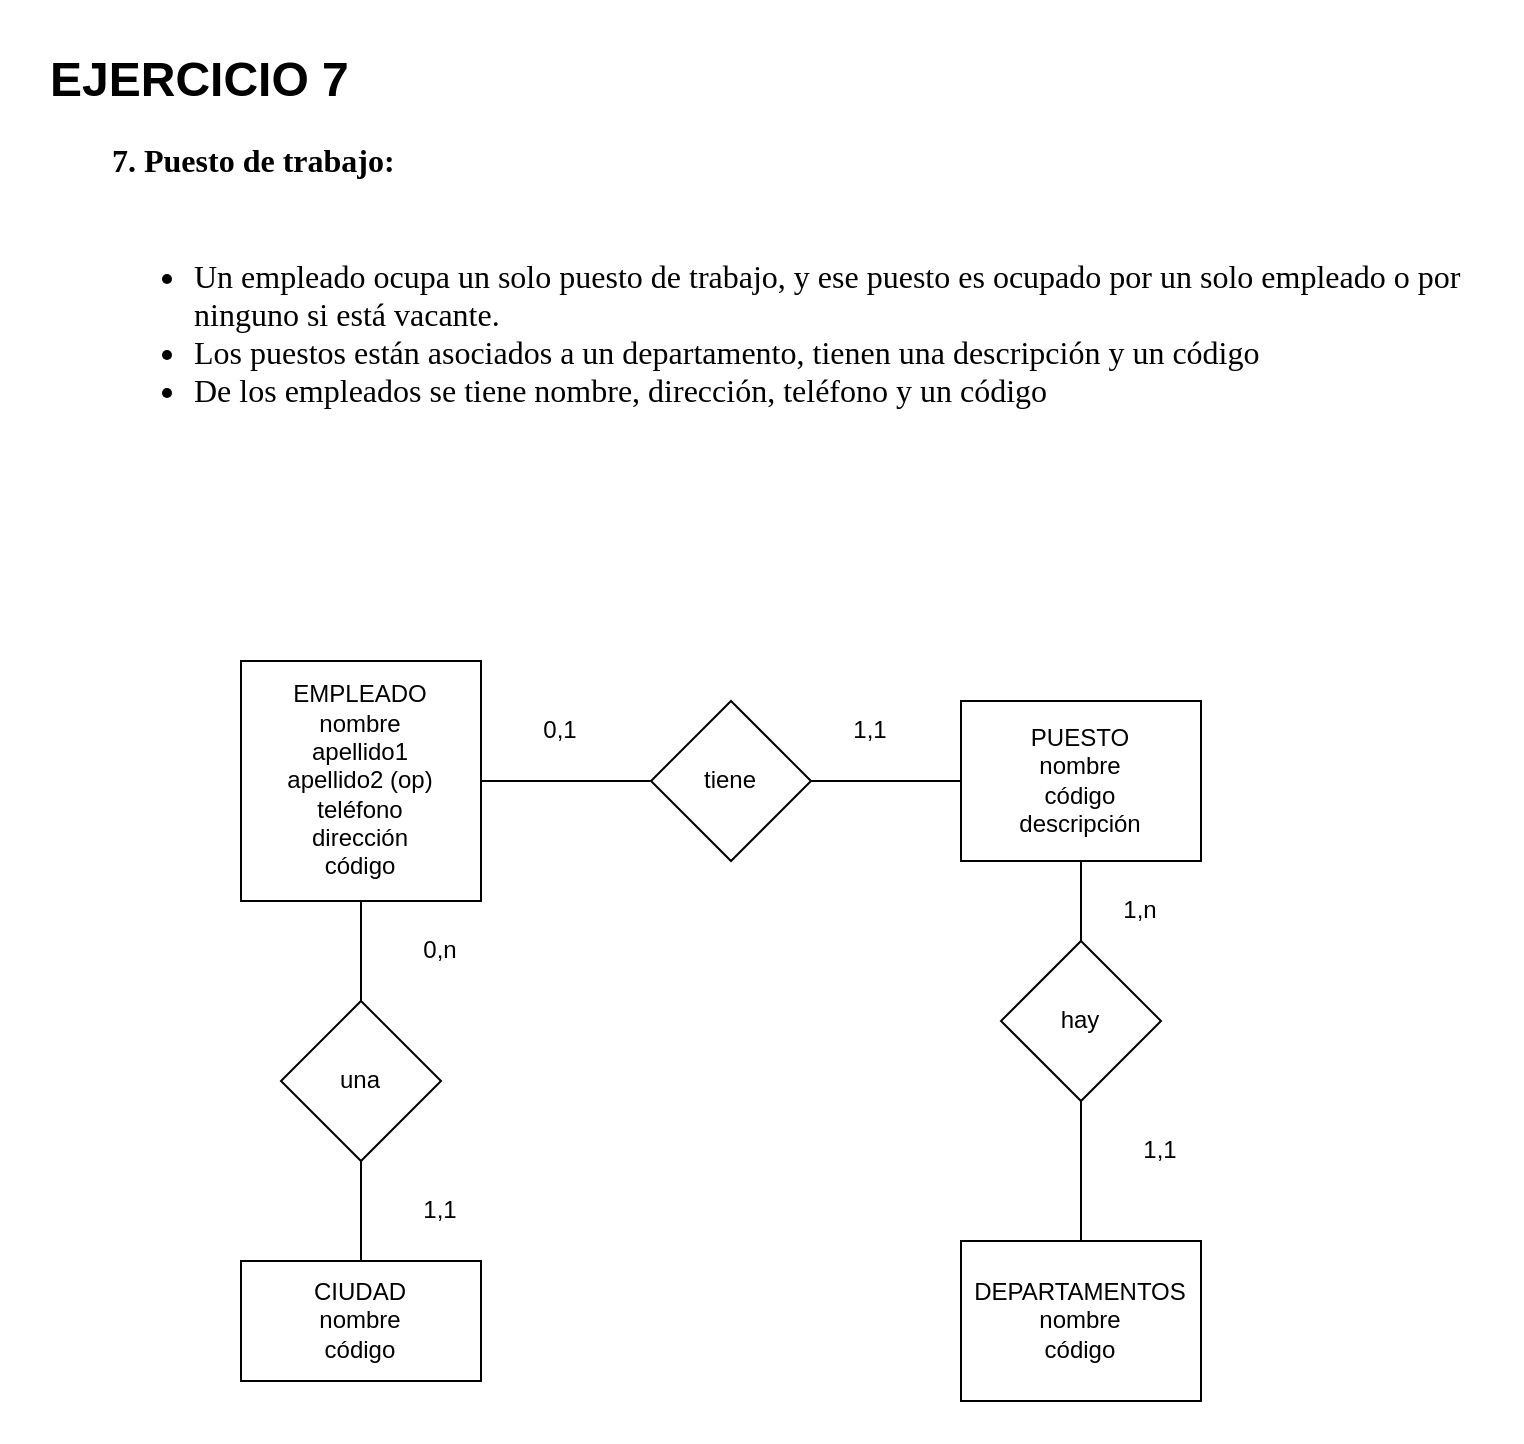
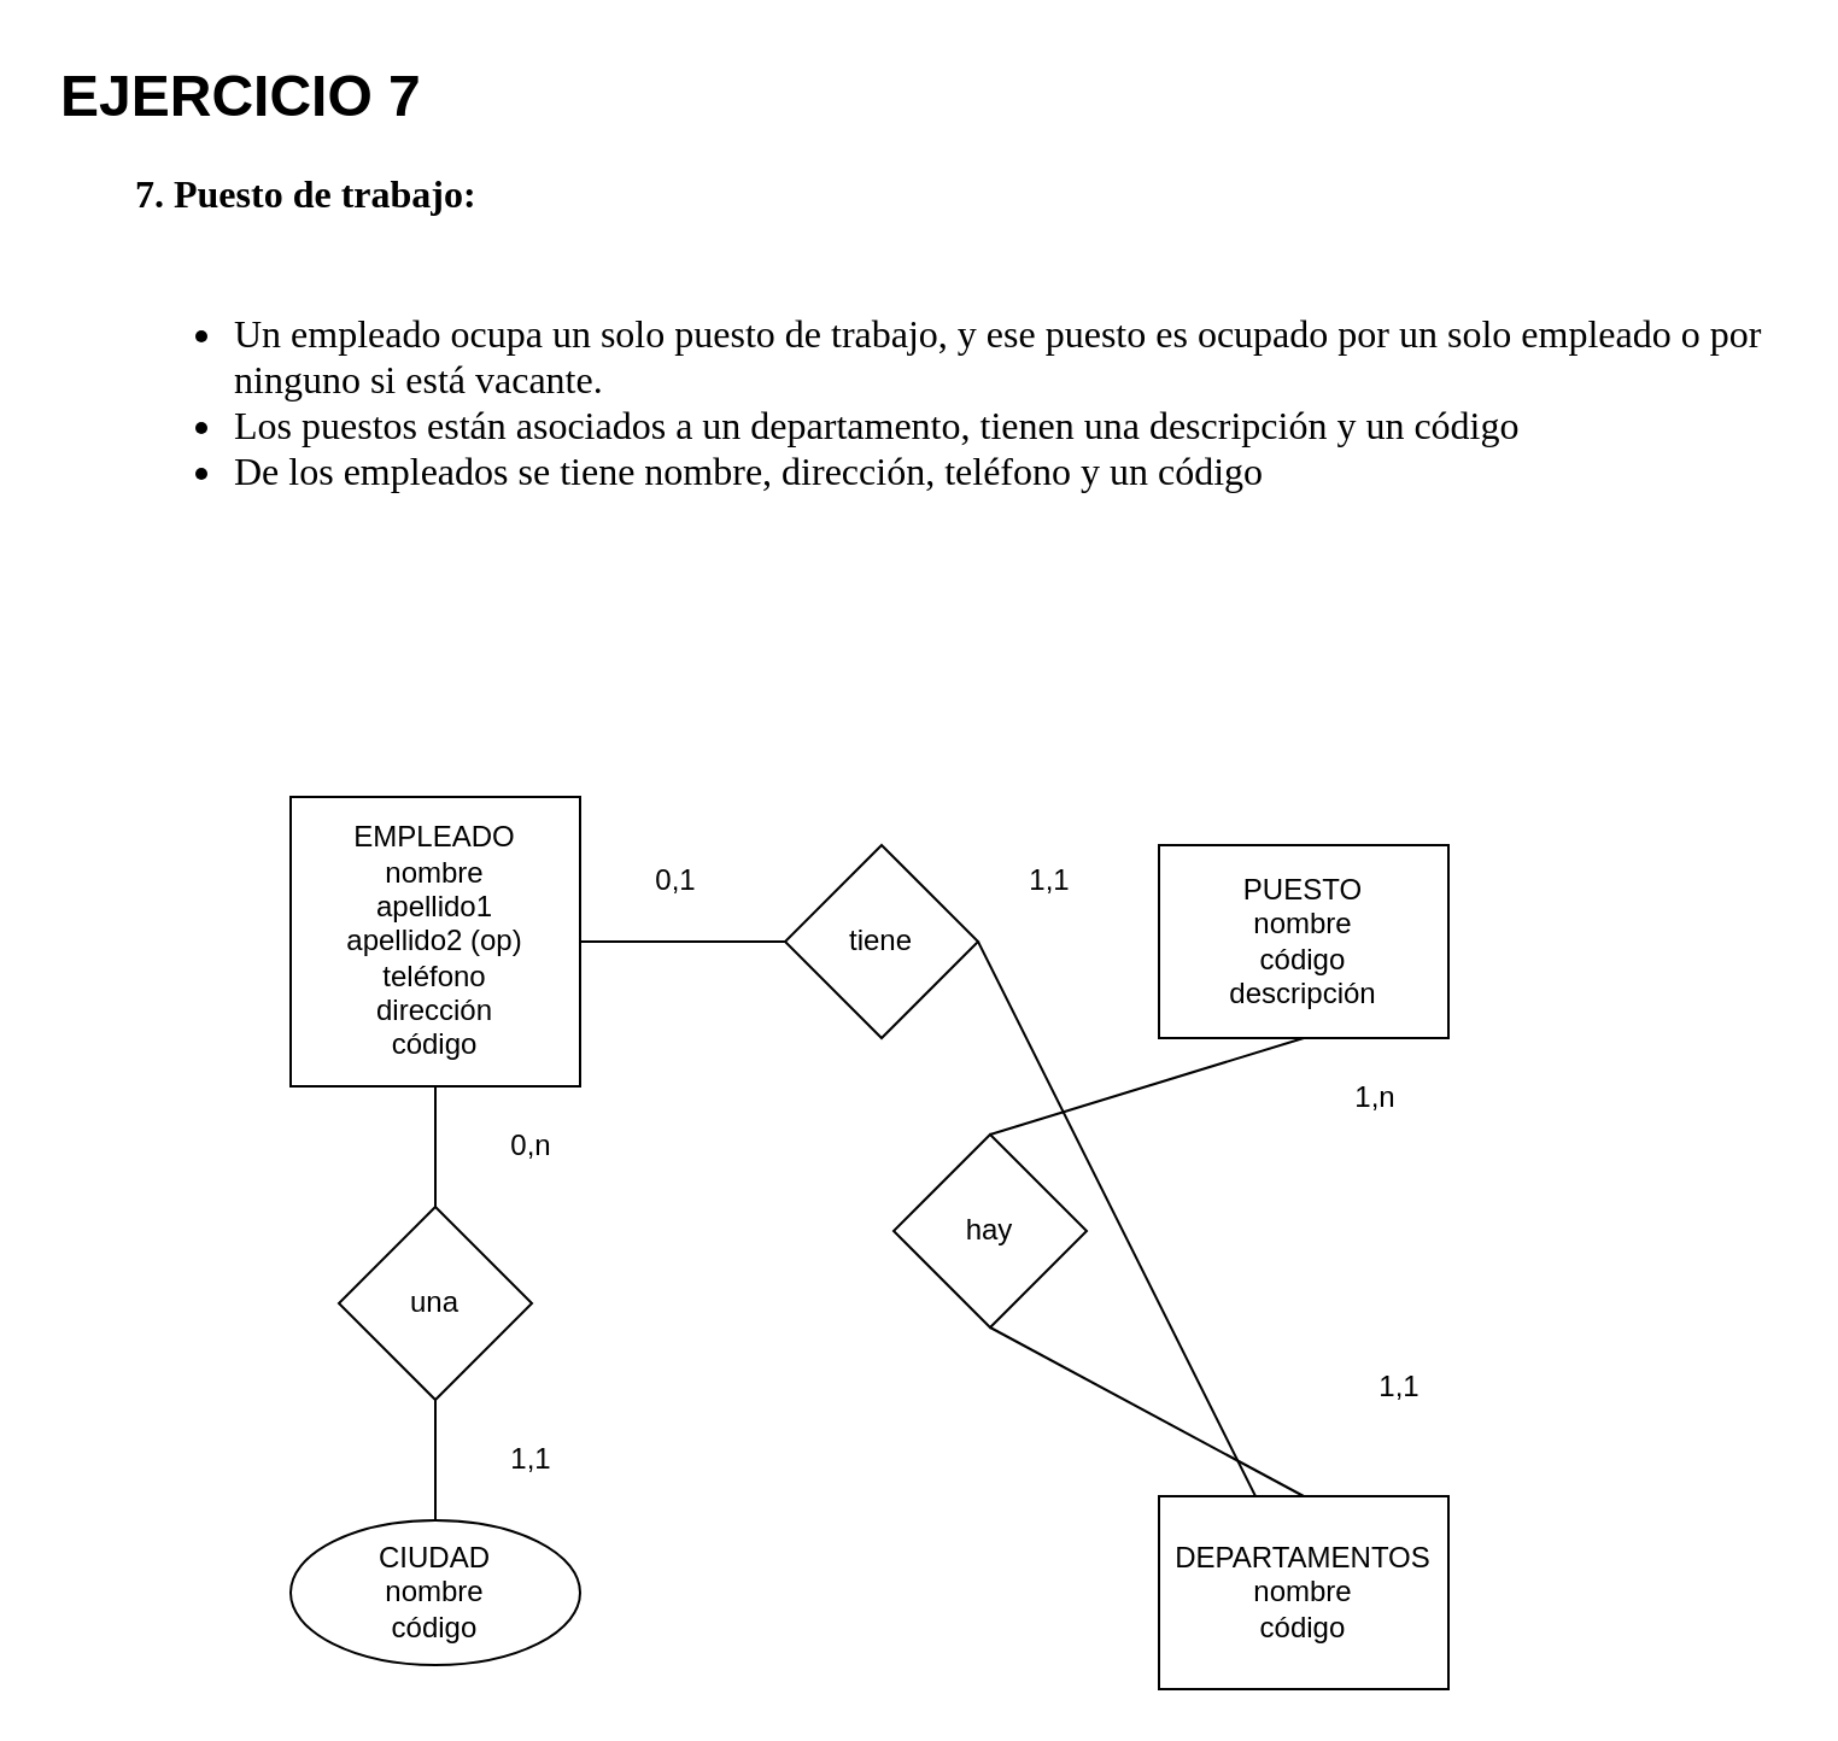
  <mxCell id="0" />
  <mxCell id="1" parent="0" />
  <mxCell id="2" value="&lt;h1&gt;EJERCICIO 7&lt;/h1&gt;&lt;ol start=&quot;7&quot; style=&quot;margin-top:0;margin-bottom:0;padding-inline-start:48px;&quot;&gt;&lt;li aria-level=&quot;1&quot; style=&quot;list-style-type: decimal; font-size: 12pt; font-family: &amp;quot;Liberation Serif&amp;quot;; color: rgb(0, 0, 0); background-color: transparent; font-weight: 700; font-style: normal; font-variant: normal; text-decoration: none; vertical-align: baseline; margin-left: -0.75pt;&quot; dir=&quot;ltr&quot;&gt;&lt;p role=&quot;presentation&quot; style=&quot;line-height:1.2;margin-top:0pt;margin-bottom:0pt;&quot; dir=&quot;ltr&quot;&gt;&lt;span style=&quot;font-size: 12pt; font-family: &amp;quot;Liberation Serif&amp;quot;; color: rgb(0, 0, 0); background-color: transparent; font-weight: 700; font-style: normal; font-variant: normal; text-decoration: none; vertical-align: baseline;&quot;&gt;Puesto de trabajo:&lt;/span&gt;&lt;/p&gt;&lt;/li&gt;&lt;/ol&gt;&lt;p&gt;&lt;span id=&quot;docs-internal-guid-f45c1495-7fff-3848-0708-7a09634c4c48&quot;&gt;&lt;br&gt;&lt;/span&gt;&lt;/p&gt;&lt;ul style=&quot;margin-top:0;margin-bottom:0;padding-inline-start:48px;&quot;&gt;&lt;li aria-level=&quot;1&quot; style=&quot;list-style-type: disc; font-size: 12pt; font-family: &amp;quot;Liberation Serif&amp;quot;; color: rgb(0, 0, 0); background-color: transparent; font-weight: 400; font-style: normal; font-variant: normal; text-decoration: none; vertical-align: baseline; margin-left: 18pt;&quot; dir=&quot;ltr&quot;&gt;&lt;p role=&quot;presentation&quot; style=&quot;line-height:1.2;margin-top:0pt;margin-bottom:0pt;&quot; dir=&quot;ltr&quot;&gt;&lt;span style=&quot;font-size: 12pt; font-family: &amp;quot;Liberation Serif&amp;quot;; color: rgb(0, 0, 0); background-color: transparent; font-weight: 400; font-style: normal; font-variant: normal; text-decoration: none; vertical-align: baseline;&quot;&gt;Un empleado ocupa un solo puesto de trabajo, y ese puesto es ocupado por un solo empleado o por ninguno si está vacante.&amp;nbsp;&lt;/span&gt;&lt;/p&gt;&lt;/li&gt;&lt;li aria-level=&quot;1&quot; style=&quot;list-style-type: disc; font-size: 12pt; font-family: &amp;quot;Liberation Serif&amp;quot;; color: rgb(0, 0, 0); background-color: transparent; font-weight: 400; font-style: normal; font-variant: normal; text-decoration: none; vertical-align: baseline; margin-left: 18pt;&quot; dir=&quot;ltr&quot;&gt;&lt;p role=&quot;presentation&quot; style=&quot;line-height:1.2;margin-top:0pt;margin-bottom:0pt;&quot; dir=&quot;ltr&quot;&gt;&lt;span style=&quot;font-size: 12pt; font-family: &amp;quot;Liberation Serif&amp;quot;; color: rgb(0, 0, 0); background-color: transparent; font-weight: 400; font-style: normal; font-variant: normal; text-decoration: none; vertical-align: baseline;&quot;&gt;Los puestos están asociados a un departamento, tienen una descripción y un código&lt;/span&gt;&lt;/p&gt;&lt;/li&gt;&lt;li aria-level=&quot;1&quot; style=&quot;list-style-type: disc; font-size: 12pt; font-family: &amp;quot;Liberation Serif&amp;quot;; color: rgb(0, 0, 0); background-color: transparent; font-weight: 400; font-style: normal; font-variant: normal; text-decoration: none; vertical-align: baseline; margin-left: 18pt;&quot; dir=&quot;ltr&quot;&gt;&lt;p role=&quot;presentation&quot; style=&quot;line-height:1.2;margin-top:0pt;margin-bottom:0pt;&quot; dir=&quot;ltr&quot;&gt;&lt;span style=&quot;font-size: 12pt; font-family: &amp;quot;Liberation Serif&amp;quot;; color: rgb(0, 0, 0); background-color: transparent; font-weight: 400; font-style: normal; font-variant: normal; text-decoration: none; vertical-align: baseline;&quot;&gt;De los empleados se tiene nombre, dirección, teléfono y un código&lt;/span&gt;&lt;/p&gt;&lt;/li&gt;&lt;/ul&gt;" style="text;html=1;strokeColor=none;fillColor=none;spacing=5;spacingTop=-20;whiteSpace=wrap;overflow=hidden;rounded=0;" vertex="1" parent="1"><mxGeometry x="20" y="20" width="720" height="220" as="geometry" /></mxCell>
  <mxCell id="3" value="EMPLEADO&lt;br&gt;nombre&lt;br&gt;apellido1&lt;br&gt;apellido2 (op)&lt;br&gt;teléfono&lt;br&gt;dirección&lt;br&gt;código" style="rounded=0;whiteSpace=wrap;html=1;" vertex="1" parent="1"><mxGeometry x="120" y="330" width="120" height="120" as="geometry" /></mxCell>
- <mxCell id="4" value="" style="endArrow=none;html=1;rounded=0;exitX=1;exitY=0.5;exitDx=0;exitDy=0;startArrow=none;entryX=0;entryY=0.5;entryDx=0;entryDy=0;" edge="1" parent="1" source="5" target="7"><mxGeometry width="50" height="50" relative="1" as="geometry"><mxPoint x="260" y="410" as="sourcePoint" /><mxPoint x="480" y="390" as="targetPoint" /></mxGeometry></mxCell>
+ <mxCell id="4" value="" style="endArrow=none;html=1;rounded=0;exitX=1;exitY=0.5;exitDx=0;exitDy=0;startArrow=none;" edge="1" parent="1" source="5" target="10"><mxGeometry width="50" height="50" relative="1" as="geometry"><mxPoint x="260" y="410" as="sourcePoint" /><mxPoint x="480" y="390" as="targetPoint" /></mxGeometry></mxCell>
  <mxCell id="5" value="tiene" style="rhombus;whiteSpace=wrap;html=1;" vertex="1" parent="1"><mxGeometry x="325" y="350" width="80" height="80" as="geometry" /></mxCell>
  <mxCell id="6" value="" style="endArrow=none;html=1;rounded=0;exitX=1;exitY=0.5;exitDx=0;exitDy=0;" edge="1" parent="1" source="3" target="5"><mxGeometry width="50" height="50" relative="1" as="geometry"><mxPoint x="240" y="390" as="sourcePoint" /><mxPoint x="480" y="390" as="targetPoint" /></mxGeometry></mxCell>
  <mxCell id="7" value="PUESTO&lt;br&gt;nombre&lt;br&gt;código&lt;br&gt;descripción" style="rounded=0;whiteSpace=wrap;html=1;" vertex="1" parent="1"><mxGeometry x="480" y="350" width="120" height="80" as="geometry" /></mxCell>
  <mxCell id="8" value="0,1" style="text;html=1;strokeColor=none;fillColor=none;align=center;verticalAlign=middle;whiteSpace=wrap;rounded=0;" vertex="1" parent="1"><mxGeometry x="250" y="350" width="60" height="30" as="geometry" /></mxCell>
  <mxCell id="9" value="1,1" style="text;html=1;strokeColor=none;fillColor=none;align=center;verticalAlign=middle;whiteSpace=wrap;rounded=0;" vertex="1" parent="1"><mxGeometry x="405" y="350" width="60" height="30" as="geometry" /></mxCell>
  <mxCell id="10" value="DEPARTAMENTOS&lt;br&gt;nombre&lt;br&gt;código" style="rounded=0;whiteSpace=wrap;html=1;" vertex="1" parent="1"><mxGeometry x="480" y="620" width="120" height="80" as="geometry" /></mxCell>
  <mxCell id="11" value="" style="endArrow=none;html=1;rounded=0;exitX=0.5;exitY=0;exitDx=0;exitDy=0;entryX=0.5;entryY=1;entryDx=0;entryDy=0;startArrow=none;" edge="1" parent="1" source="12" target="7"><mxGeometry width="50" height="50" relative="1" as="geometry"><mxPoint x="490" y="350" as="sourcePoint" /><mxPoint x="560" y="450" as="targetPoint" /></mxGeometry></mxCell>
- <mxCell id="12" value="hay" style="rhombus;whiteSpace=wrap;html=1;" vertex="1" parent="1"><mxGeometry x="500" y="470" width="80" height="80" as="geometry" /></mxCell>
+ <mxCell id="12" value="hay" style="rhombus;whiteSpace=wrap;html=1;" vertex="1" parent="1"><mxGeometry x="370" y="470" width="80" height="80" as="geometry" /></mxCell>
  <mxCell id="13" value="" style="endArrow=none;html=1;rounded=0;exitX=0.5;exitY=0;exitDx=0;exitDy=0;entryX=0.5;entryY=1;entryDx=0;entryDy=0;" edge="1" parent="1" source="10" target="12"><mxGeometry width="50" height="50" relative="1" as="geometry"><mxPoint x="540" y="620" as="sourcePoint" /><mxPoint x="540" y="420" as="targetPoint" /></mxGeometry></mxCell>
  <mxCell id="14" value="1,1" style="text;html=1;strokeColor=none;fillColor=none;align=center;verticalAlign=middle;whiteSpace=wrap;rounded=0;" vertex="1" parent="1"><mxGeometry x="550" y="560" width="60" height="30" as="geometry" /></mxCell>
  <mxCell id="15" value="1,n" style="text;html=1;strokeColor=none;fillColor=none;align=center;verticalAlign=middle;whiteSpace=wrap;rounded=0;" vertex="1" parent="1"><mxGeometry x="540" y="440" width="60" height="30" as="geometry" /></mxCell>
  <mxCell id="16" value="" style="endArrow=none;html=1;rounded=0;entryX=0.5;entryY=1;entryDx=0;entryDy=0;startArrow=none;" edge="1" parent="1" source="18" target="3"><mxGeometry width="50" height="50" relative="1" as="geometry"><mxPoint x="180" y="610" as="sourcePoint" /><mxPoint x="540" y="330" as="targetPoint" /></mxGeometry></mxCell>
- <mxCell id="17" value="CIUDAD&lt;br&gt;nombre&lt;br&gt;código" style="rounded=0;whiteSpace=wrap;html=1;" vertex="1" parent="1"><mxGeometry x="120" y="630" width="120" height="60" as="geometry" /></mxCell>
+ <mxCell id="17" value="CIUDAD&lt;br&gt;nombre&lt;br&gt;código" style="ellipse;whiteSpace=wrap;html=1;" vertex="1" parent="1"><mxGeometry x="120" y="630" width="120" height="60" as="geometry" /></mxCell>
  <mxCell id="18" value="una" style="rhombus;whiteSpace=wrap;html=1;" vertex="1" parent="1"><mxGeometry x="140" y="500" width="80" height="80" as="geometry" /></mxCell>
  <mxCell id="19" value="" style="endArrow=none;html=1;rounded=0;entryX=0.5;entryY=1;entryDx=0;entryDy=0;" edge="1" parent="1" source="17" target="18"><mxGeometry width="50" height="50" relative="1" as="geometry"><mxPoint x="180" y="630" as="sourcePoint" /><mxPoint x="180" y="450" as="targetPoint" /></mxGeometry></mxCell>
  <mxCell id="20" value="1,1" style="text;html=1;strokeColor=none;fillColor=none;align=center;verticalAlign=middle;whiteSpace=wrap;rounded=0;" vertex="1" parent="1"><mxGeometry x="190" y="590" width="60" height="30" as="geometry" /></mxCell>
  <mxCell id="21" value="0,n" style="text;html=1;strokeColor=none;fillColor=none;align=center;verticalAlign=middle;whiteSpace=wrap;rounded=0;" vertex="1" parent="1"><mxGeometry x="190" y="460" width="60" height="30" as="geometry" /></mxCell>
